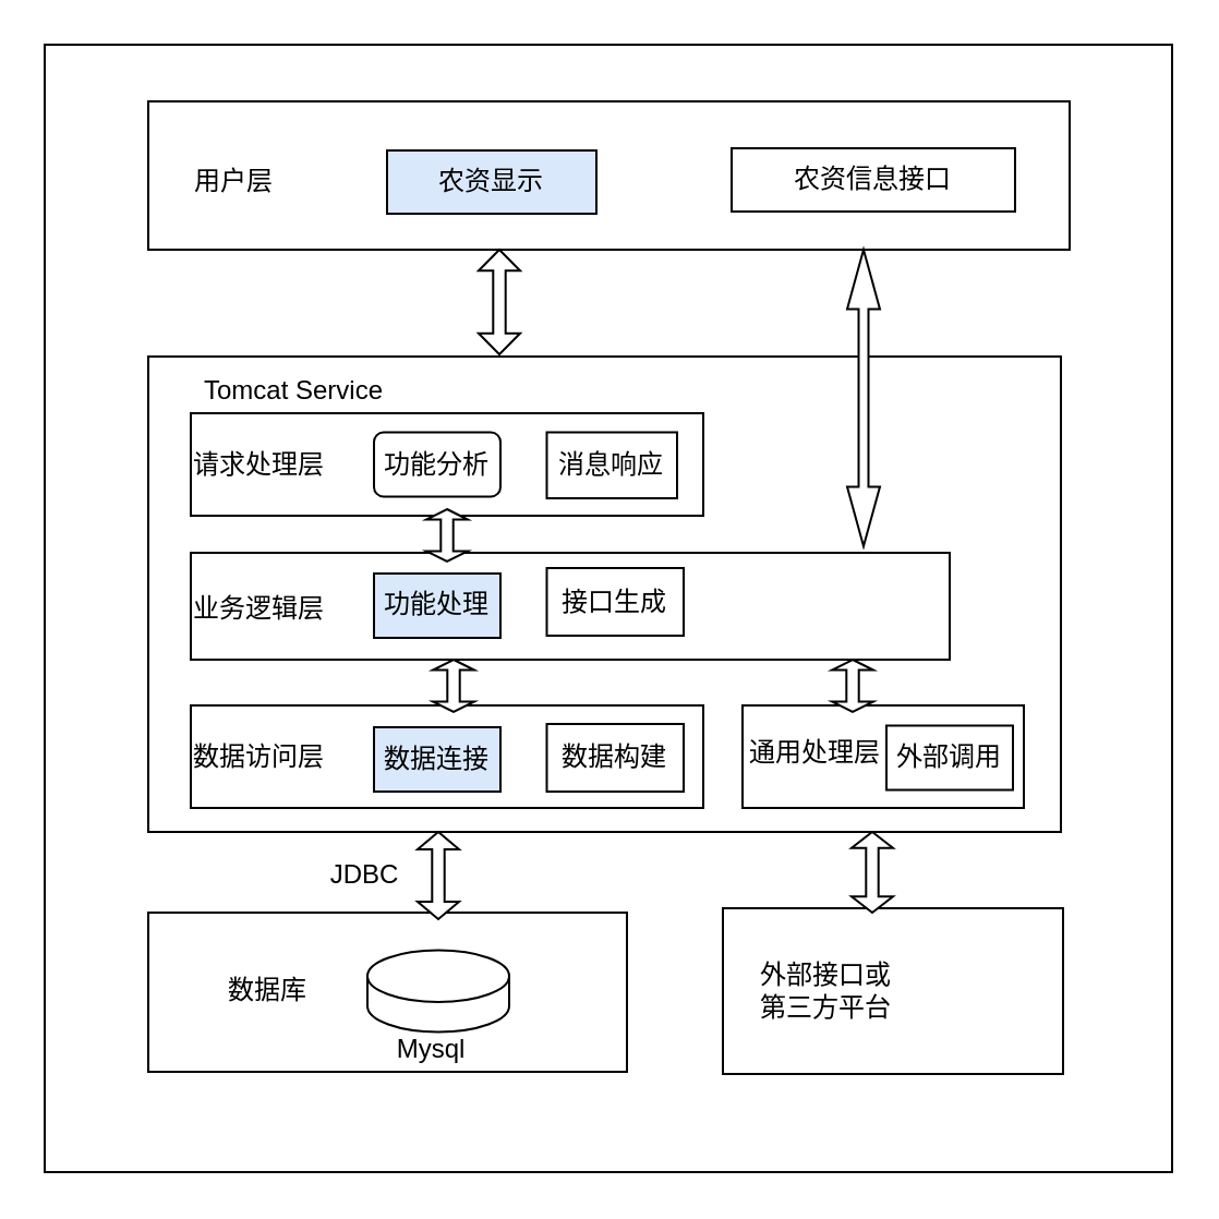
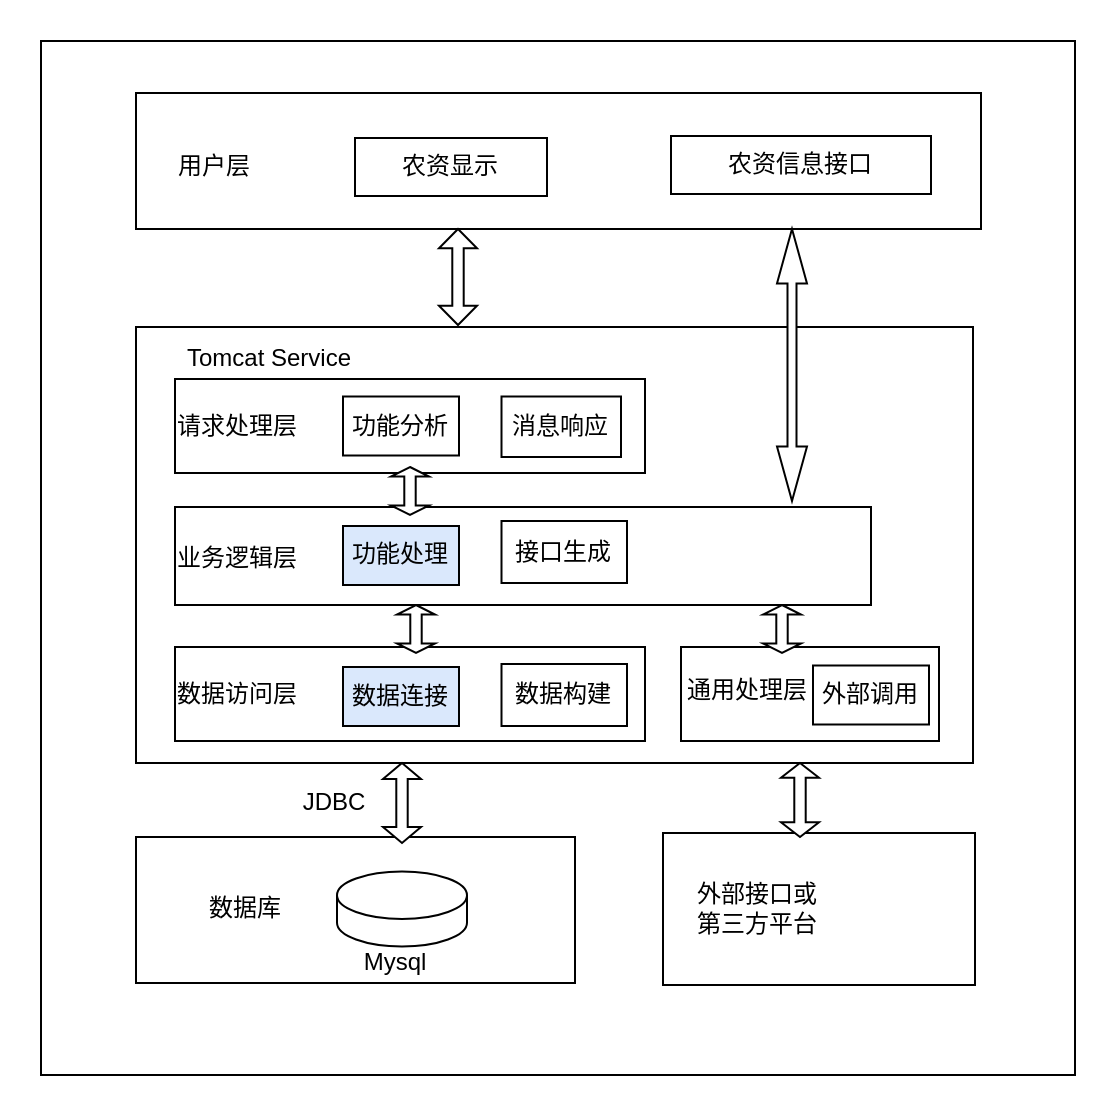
  <mxCell id="0" />
  <mxCell id="1" parent="0" />
  <mxCell id="2" value="" style="whiteSpace=wrap;html=1;aspect=fixed;" parent="1" vertex="1"><mxGeometry x="20" y="20" width="517" height="517" as="geometry" /></mxCell>
  <mxCell id="3" value="" style="rounded=0;whiteSpace=wrap;html=1;" parent="1" vertex="1"><mxGeometry x="67.5" y="46" width="422.5" height="68" as="geometry" /></mxCell>
  <mxCell id="4" value="用户层" style="text;html=1;strokeColor=none;fillColor=none;align=center;verticalAlign=middle;whiteSpace=wrap;rounded=0;" parent="1" vertex="1"><mxGeometry x="77" y="67.5" width="60" height="30" as="geometry" /></mxCell>
- <mxCell id="5" value="农资显示" style="rounded=0;whiteSpace=wrap;html=1;fillColor=#dae8fc;" parent="1" vertex="1"><mxGeometry x="177" y="68.5" width="96" height="29" as="geometry" /></mxCell>
+ <mxCell id="5" value="农资显示" style="rounded=0;whiteSpace=wrap;html=1;" parent="1" vertex="1"><mxGeometry x="177" y="68.5" width="96" height="29" as="geometry" /></mxCell>
  <mxCell id="6" value="农资信息接口" style="rounded=0;whiteSpace=wrap;html=1;" parent="1" vertex="1"><mxGeometry x="335" y="67.5" width="130" height="29" as="geometry" /></mxCell>
  <mxCell id="7" value="" style="rounded=0;whiteSpace=wrap;html=1;" parent="1" vertex="1"><mxGeometry x="67.5" y="163" width="418.5" height="218" as="geometry" /></mxCell>
  <mxCell id="8" style="edgeStyle=orthogonalEdgeStyle;rounded=0;orthogonalLoop=1;jettySize=auto;html=1;exitX=0.5;exitY=1;exitDx=0;exitDy=0;" parent="1" source="6" target="6" edge="1"><mxGeometry relative="1" as="geometry" /></mxCell>
  <mxCell id="9" value="" style="rounded=0;whiteSpace=wrap;html=1;" parent="1" vertex="1"><mxGeometry x="87" y="189" width="235" height="47" as="geometry" /></mxCell>
  <mxCell id="10" value="Tomcat Service" style="text;html=1;strokeColor=none;fillColor=none;align=center;verticalAlign=middle;whiteSpace=wrap;rounded=0;" parent="1" vertex="1"><mxGeometry x="77" y="168" width="115" height="22" as="geometry" /></mxCell>
  <mxCell id="11" value="请求处理层" style="text;html=1;strokeColor=none;fillColor=none;align=center;verticalAlign=middle;whiteSpace=wrap;rounded=0;" parent="1" vertex="1"><mxGeometry x="83" y="199.38" width="71" height="27" as="geometry" /></mxCell>
- <mxCell id="12" value="功能分析" style="whiteSpace=wrap;html=1;rounded=1;" parent="1" vertex="1"><mxGeometry x="171" y="197.75" width="58" height="29.5" as="geometry" /></mxCell>
+ <mxCell id="12" value="功能分析" style="rounded=0;whiteSpace=wrap;html=1;" parent="1" vertex="1"><mxGeometry x="171" y="197.75" width="58" height="29.5" as="geometry" /></mxCell>
  <mxCell id="13" value="消息响应" style="rounded=0;whiteSpace=wrap;html=1;" parent="1" vertex="1"><mxGeometry x="250.25" y="197.75" width="59.75" height="30.25" as="geometry" /></mxCell>
  <mxCell id="14" value="" style="rounded=0;whiteSpace=wrap;html=1;" parent="1" vertex="1"><mxGeometry x="87" y="253" width="348" height="49" as="geometry" /></mxCell>
  <mxCell id="15" value="业务逻辑层" style="text;html=1;strokeColor=none;fillColor=none;align=center;verticalAlign=middle;whiteSpace=wrap;rounded=0;" parent="1" vertex="1"><mxGeometry x="83" y="265" width="71" height="27" as="geometry" /></mxCell>
  <mxCell id="16" value="功能处理" style="rounded=0;whiteSpace=wrap;html=1;fillColor=#dae8fc;" parent="1" vertex="1"><mxGeometry x="171" y="262.5" width="58" height="29.5" as="geometry" /></mxCell>
  <mxCell id="17" value="接口生成" style="rounded=0;whiteSpace=wrap;html=1;" parent="1" vertex="1"><mxGeometry x="250.25" y="260" width="62.75" height="31" as="geometry" /></mxCell>
  <mxCell id="18" value="" style="rounded=0;whiteSpace=wrap;html=1;" parent="1" vertex="1"><mxGeometry x="87" y="323" width="235" height="47" as="geometry" /></mxCell>
  <mxCell id="19" value="数据访问层" style="text;html=1;strokeColor=none;fillColor=none;align=center;verticalAlign=middle;whiteSpace=wrap;rounded=0;" parent="1" vertex="1"><mxGeometry x="83" y="333" width="71" height="27" as="geometry" /></mxCell>
  <mxCell id="20" value="数据连接" style="rounded=0;whiteSpace=wrap;html=1;fillColor=#dae8fc;" parent="1" vertex="1"><mxGeometry x="171" y="333" width="58" height="29.5" as="geometry" /></mxCell>
  <mxCell id="21" value="数据构建" style="rounded=0;whiteSpace=wrap;html=1;" parent="1" vertex="1"><mxGeometry x="250.25" y="331.5" width="62.75" height="31" as="geometry" /></mxCell>
  <mxCell id="22" value="" style="rounded=0;whiteSpace=wrap;html=1;" parent="1" vertex="1"><mxGeometry x="340" y="323" width="129" height="47" as="geometry" /></mxCell>
  <mxCell id="23" value="通用处理层" style="text;html=1;strokeColor=none;fillColor=none;align=center;verticalAlign=middle;whiteSpace=wrap;rounded=0;" parent="1" vertex="1"><mxGeometry x="338" y="331.5" width="71" height="27" as="geometry" /></mxCell>
  <mxCell id="24" value="外部调用" style="rounded=0;whiteSpace=wrap;html=1;" parent="1" vertex="1"><mxGeometry x="406" y="332.25" width="58" height="29.5" as="geometry" /></mxCell>
  <mxCell id="25" value="" style="rounded=0;whiteSpace=wrap;html=1;" parent="1" vertex="1"><mxGeometry x="67.5" y="418" width="219.5" height="73" as="geometry" /></mxCell>
  <mxCell id="26" value="" style="rounded=0;whiteSpace=wrap;html=1;" parent="1" vertex="1"><mxGeometry x="331" y="416" width="156" height="76" as="geometry" /></mxCell>
  <mxCell id="27" value="外部接口或第三方平台" style="text;html=1;strokeColor=none;fillColor=none;align=center;verticalAlign=middle;whiteSpace=wrap;rounded=0;" parent="1" vertex="1"><mxGeometry x="346" y="440" width="65" height="28" as="geometry" /></mxCell>
  <mxCell id="28" value="" style="shape=cylinder3;whiteSpace=wrap;html=1;boundedLbl=1;backgroundOutline=1;size=11.853;rounded=0;" parent="1" vertex="1"><mxGeometry x="168" y="435.25" width="65" height="37.5" as="geometry" /></mxCell>
  <mxCell id="29" value="数据库" style="text;html=1;strokeColor=none;fillColor=none;align=center;verticalAlign=middle;whiteSpace=wrap;rounded=0;" parent="1" vertex="1"><mxGeometry x="87" y="440" width="71" height="27" as="geometry" /></mxCell>
  <mxCell id="30" value="Mysql" style="text;html=1;strokeColor=none;fillColor=none;align=center;verticalAlign=middle;whiteSpace=wrap;rounded=0;" parent="1" vertex="1"><mxGeometry x="162" y="467" width="71" height="27" as="geometry" /></mxCell>
  <mxCell id="31" value="" style="shape=doubleArrow;direction=south;whiteSpace=wrap;html=1;rounded=0;" parent="1" vertex="1"><mxGeometry x="219" y="114" width="19" height="48" as="geometry" /></mxCell>
  <mxCell id="32" value="" style="shape=doubleArrow;direction=south;whiteSpace=wrap;html=1;rounded=0;" parent="1" vertex="1"><mxGeometry x="388" y="114" width="15" height="136" as="geometry" /></mxCell>
  <mxCell id="33" value="" style="shape=doubleArrow;direction=south;whiteSpace=wrap;html=1;rounded=0;" parent="1" vertex="1"><mxGeometry x="195" y="233" width="19" height="24" as="geometry" /></mxCell>
  <mxCell id="34" value="" style="shape=doubleArrow;direction=south;whiteSpace=wrap;html=1;rounded=0;" parent="1" vertex="1"><mxGeometry x="198" y="302" width="19" height="24" as="geometry" /></mxCell>
  <mxCell id="35" value="" style="shape=doubleArrow;direction=south;whiteSpace=wrap;html=1;rounded=0;" parent="1" vertex="1"><mxGeometry x="381" y="302" width="19" height="24" as="geometry" /></mxCell>
  <mxCell id="36" value="" style="shape=doubleArrow;direction=south;whiteSpace=wrap;html=1;rounded=0;" parent="1" vertex="1"><mxGeometry x="191" y="381" width="19" height="40" as="geometry" /></mxCell>
  <mxCell id="37" value="" style="shape=doubleArrow;direction=south;whiteSpace=wrap;html=1;rounded=0;" parent="1" vertex="1"><mxGeometry x="390" y="381" width="19" height="37" as="geometry" /></mxCell>
  <mxCell id="38" value="JDBC" style="text;html=1;strokeColor=none;fillColor=none;align=center;verticalAlign=middle;whiteSpace=wrap;rounded=0;" parent="1" vertex="1"><mxGeometry x="142" y="392" width="50" height="18" as="geometry" /></mxCell>
